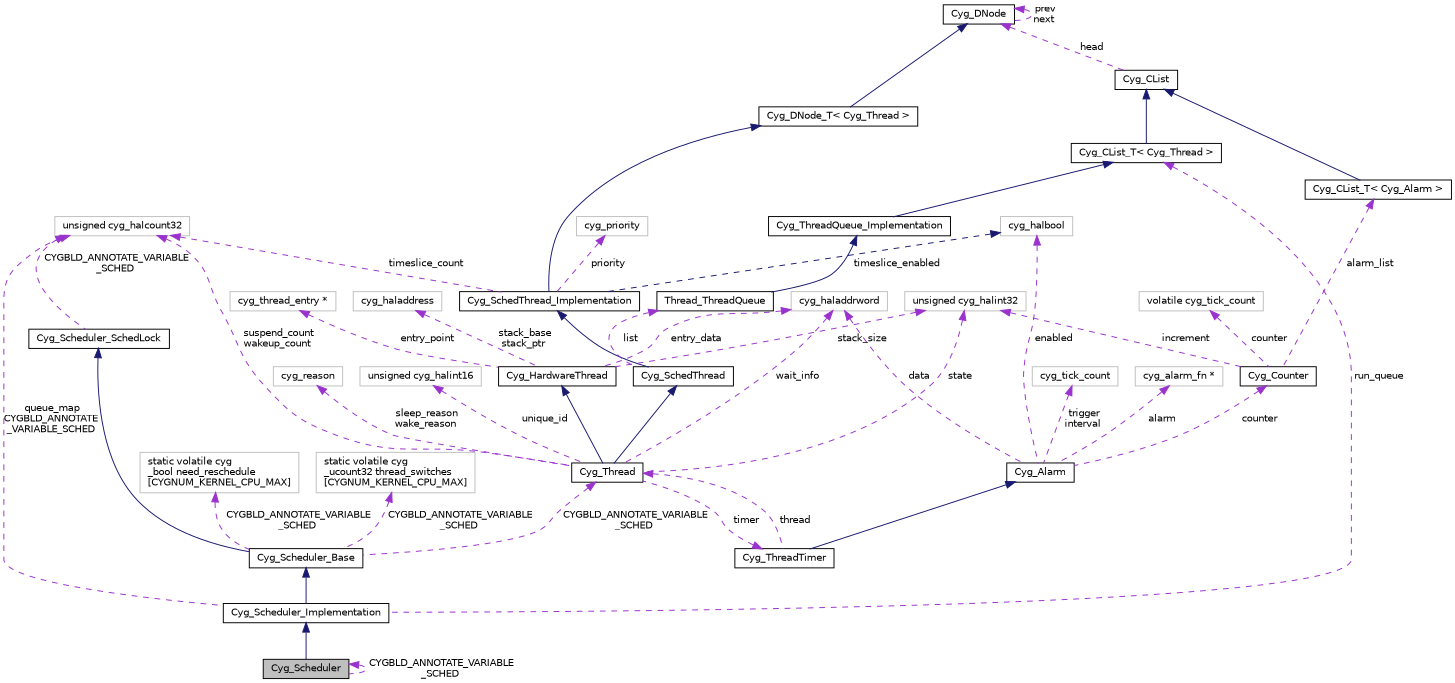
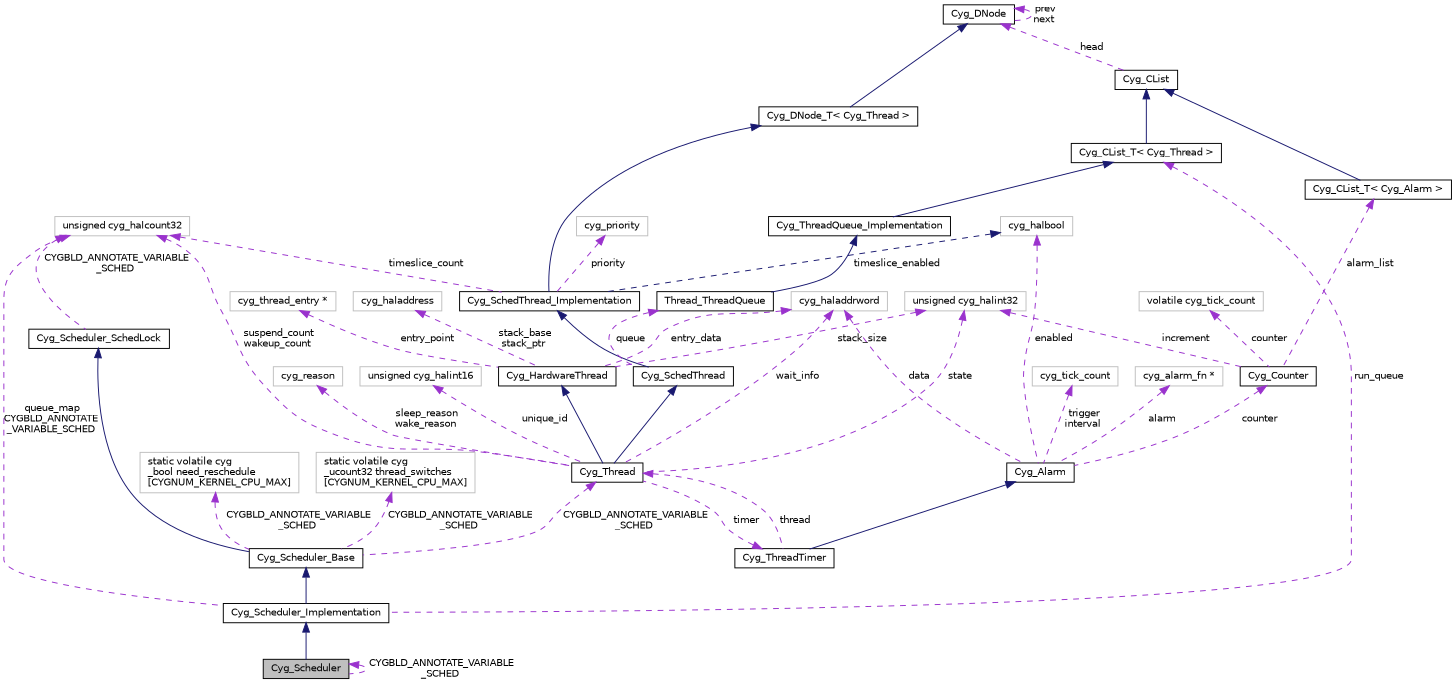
  digraph {
    rankdir=TB
    node [color=black fillcolor=white fontname=Helvetica fontsize=10 shape=record style=filled]
    edge [color=darkorchid3 dir=back fontname=Helvetica fontsize=10 labelfontname=Helvetica labelfontsize=10 style=dashed]
    n1 [fillcolor=grey75 fontcolor=black height=0.2 label=Cyg_Scheduler width=0.4]
    n2 [height=0.2 label=Cyg_Scheduler_Implementation width=0.4]
    n3 [height=0.2 label=Cyg_Scheduler_Base width=0.4]
    n4 [height=0.2 label=Cyg_Scheduler_SchedLock width=0.4]
    n5 [color=grey75 height=0.2 label="unsigned cyg_halcount32" width=0.4]
    n6 [height=0.2 label=Cyg_Thread width=0.4]
    n7 [height=0.2 label=Cyg_SchedThread_Implementation width=0.4]
    n8 [height=0.2 label=Cyg_ThreadTimer width=0.4]
    n9 [height=0.2 label=Cyg_SchedThread width=0.4]
    n10 [color=grey75 height=0.2 label="static volatile cyg\l_bool need_reschedule\l[CYGNUM_KERNEL_CPU_MAX]" width=0.4]
    n11 [color=grey75 height=0.2 label="static volatile cyg\l_ucount32 thread_switches\l[CYGNUM_KERNEL_CPU_MAX]" width=0.4]
    n12 [height=0.2 label=Cyg_HardwareThread width=0.4]
    n13 [color=grey75 height=0.2 label="cyg_thread_entry *" width=0.4]
    n14 [color=grey75 height=0.2 label=cyg_haladdrword width=0.4]
    n15 [height=0.2 label=Cyg_Alarm width=0.4]
    n16 [color=grey75 height=0.2 label="unsigned cyg_halint32" width=0.4]
    n17 [height=0.2 label=Cyg_Counter width=0.4]
    n18 [color=grey75 height=0.2 label=cyg_haladdress width=0.4]
    n19 [height=0.2 label="Cyg_DNode_T\< Cyg_Thread \>" width=0.4]
    n20 [height=0.2 label=Cyg_DNode width=0.4]
    n21 [height=0.2 label=Cyg_CList width=0.4]
    n22 [height=0.2 label="Cyg_CList_T\< Cyg_Thread \>" width=0.4]
    n23 [height=0.2 label="Cyg_CList_T\< Cyg_Alarm \>" width=0.4]
    n24 [color=grey75 height=0.2 label=cyg_priority width=0.4]
    n25 [color=grey75 height=0.2 label=cyg_halbool width=0.4]
    n26 [height=0.2 label=Thread_ThreadQueue width=0.4]
    n27 [height=0.2 label=Cyg_ThreadQueue_Implementation width=0.4]
    n28 [color=grey75 height=0.2 label="cyg_alarm_fn *" width=0.4]
    n29 [color=grey75 height=0.2 label=cyg_tick_count width=0.4]
    n30 [color=grey75 height=0.2 label="volatile cyg_tick_count" width=0.4]
    n31 [color=grey75 height=0.2 label=cyg_reason width=0.4]
    n32 [color=grey75 height=0.2 label="unsigned cyg_halint16" width=0.4]
    n1 -> n1 [label=" CYGBLD_ANNOTATE_VARIABLE\l_SCHED"]
    n2 -> n1 [color=midnightblue style=solid]
    n3 -> n2 [color=midnightblue style=solid]
    n4 -> n3 [color=midnightblue style=solid]
    n5 -> n2 [label=" queue_map\nCYGBLD_ANNOTATE\l_VARIABLE_SCHED"]
    n5 -> n4 [label=" CYGBLD_ANNOTATE_VARIABLE\l_SCHED"]
    n5 -> n6 [label=" suspend_count\nwakeup_count"]
    n5 -> n7 [label=" timeslice_count"]
    n6 -> n3 [label=" CYGBLD_ANNOTATE_VARIABLE\l_SCHED"]
    n6 -> n8 [label=" thread"]
    n7 -> n9 [color=midnightblue style=solid]
    n8 -> n6 [label=" timer"]
    n9 -> n6 [color=midnightblue style=solid]
    n10 -> n3 [label=" CYGBLD_ANNOTATE_VARIABLE\l_SCHED"]
    n11 -> n3 [label=" CYGBLD_ANNOTATE_VARIABLE\l_SCHED"]
    n12 -> n6 [color=midnightblue style=solid]
    n13 -> n12 [label=" entry_point"]
    n14 -> n6 [label=" wait_info"]
    n14 -> n12 [label=" entry_data"]
    n14 -> n15 [label=" data"]
    n15 -> n8 [color=midnightblue style=solid]
    n16 -> n6 [label=" state"]
    n16 -> n12 [label=" stack_size"]
    n16 -> n17 [label=" increment"]
    n17 -> n15 [label=" counter"]
    n18 -> n12 [label=" stack_base\nstack_ptr"]
    n19 -> n7 [color=midnightblue style=solid]
    n20 -> n19 [color=midnightblue style=solid]
    n20 -> n20 [label=" prev\nnext"]
    n20 -> n21 [label=" head"]
    n21 -> n22 [color=midnightblue style=solid]
    n21 -> n23 [color=midnightblue style=solid]
    n22 -> n2 [label=" run_queue"]
    n22 -> n27 [color=midnightblue style=solid]
    n23 -> n17 [label=" alarm_list"]
    n24 -> n7 [label=" priority"]
    n25 -> n7 [color=midnightblue label=" timeslice_enabled"]
    n25 -> n15 [label=" enabled"]
-   n26 -> n9 [label=" list"]
+   n26 -> n9 [label=" queue"]
    n27 -> n26 [color=midnightblue style=solid]
    n28 -> n15 [label=" alarm"]
    n29 -> n15 [label=" trigger\ninterval"]
    n30 -> n17 [label=" counter"]
    n31 -> n6 [label=" sleep_reason\nwake_reason"]
    n32 -> n6 [label=" unique_id"]
  }
